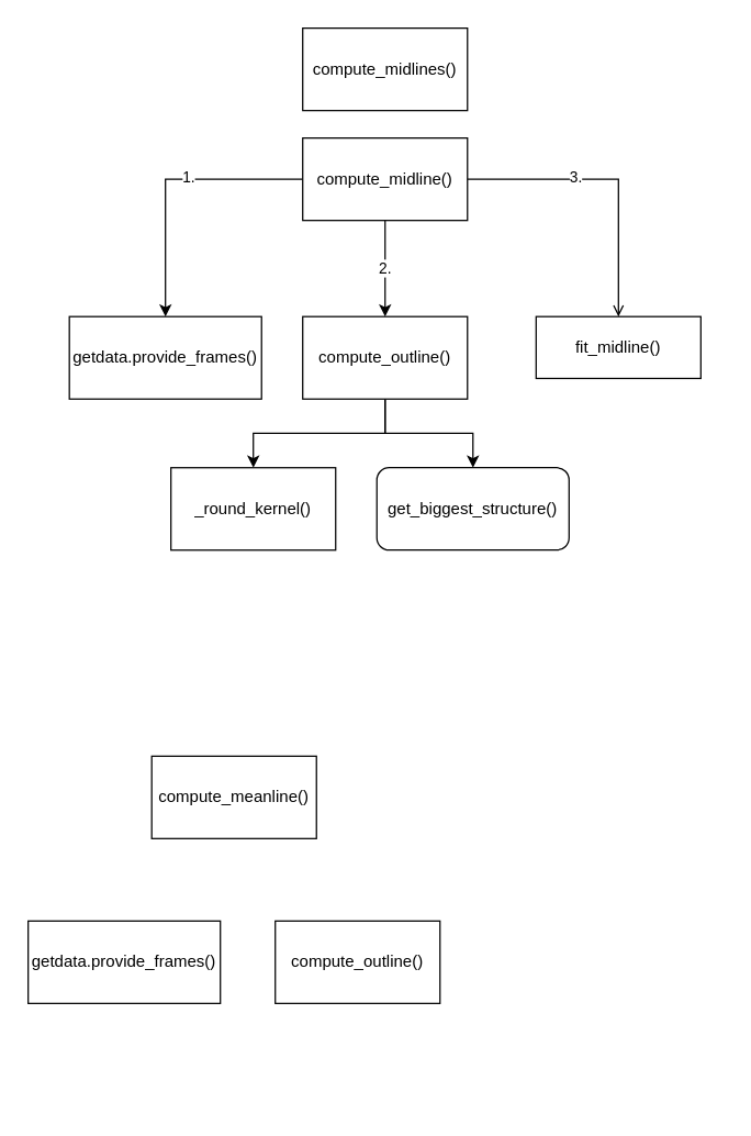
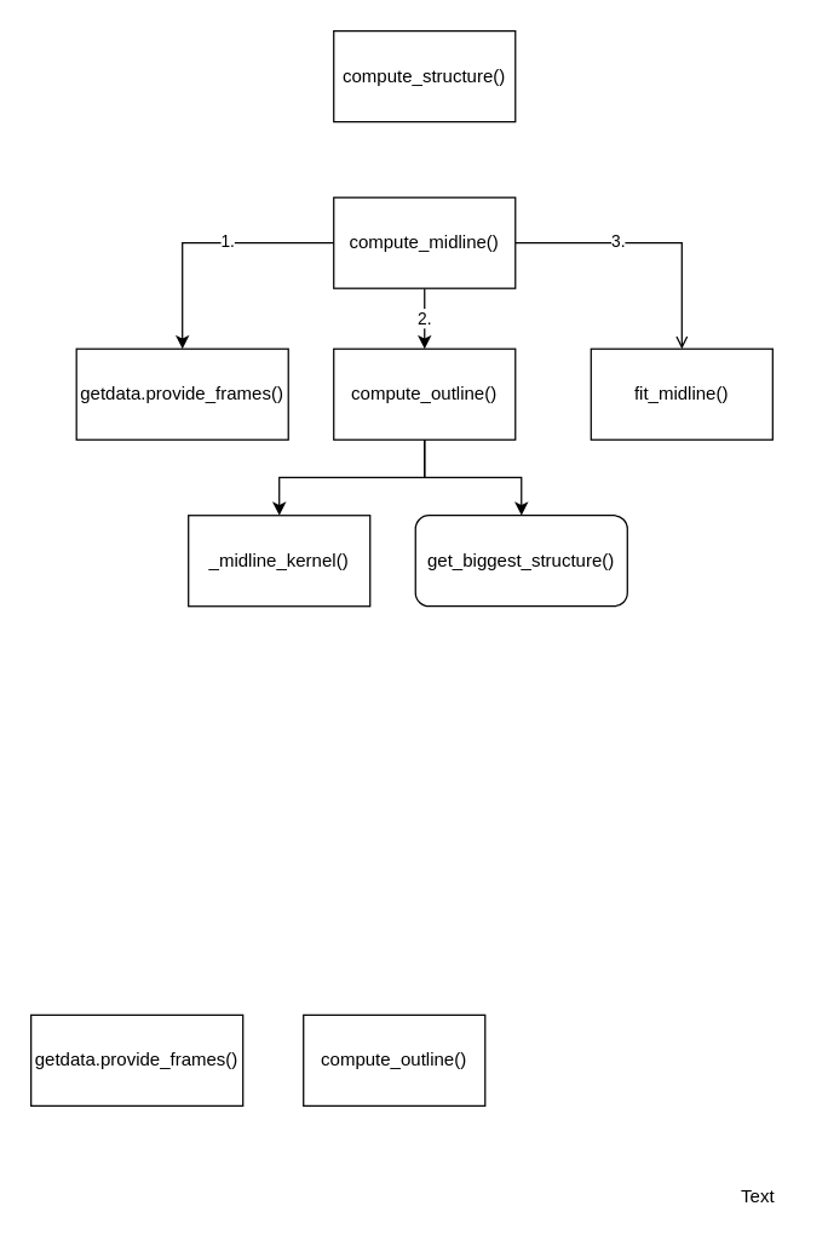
  <mxCell id="0" />
  <mxCell id="1" parent="0" />
- <mxCell id="2" value="compute_midlines()" style="rounded=0;whiteSpace=wrap;html=1;" parent="1" vertex="1"><mxGeometry x="220" y="20" width="120" height="60" as="geometry" /></mxCell>
+ <mxCell id="2" value="compute_structure()" style="rounded=0;whiteSpace=wrap;html=1;" parent="1" vertex="1"><mxGeometry x="220" y="20" width="120" height="60" as="geometry" /></mxCell>
  <mxCell id="3" style="edgeStyle=orthogonalEdgeStyle;rounded=0;orthogonalLoop=1;jettySize=auto;html=1;" parent="1" source="8" target="15" edge="1"><mxGeometry relative="1" as="geometry" /></mxCell>
  <mxCell id="4" value="1." style="edgeLabel;html=1;align=center;verticalAlign=middle;resizable=0;points=[];" parent="3" vertex="1" connectable="0"><mxGeometry x="-0.165" y="-2" relative="1" as="geometry"><mxPoint as="offset" /></mxGeometry></mxCell>
  <mxCell id="5" value="2." style="edgeStyle=orthogonalEdgeStyle;rounded=0;orthogonalLoop=1;jettySize=auto;html=1;" parent="1" source="8" target="11" edge="1"><mxGeometry relative="1" as="geometry" /></mxCell>
  <mxCell id="6" style="edgeStyle=orthogonalEdgeStyle;rounded=0;orthogonalLoop=1;jettySize=auto;html=1;endArrow=open;" parent="1" source="8" target="12" edge="1"><mxGeometry relative="1" as="geometry" /></mxCell>
  <mxCell id="7" value="3." style="edgeLabel;html=1;align=center;verticalAlign=middle;resizable=0;points=[];" parent="6" vertex="1" connectable="0"><mxGeometry x="-0.256" y="2" relative="1" as="geometry"><mxPoint as="offset" /></mxGeometry></mxCell>
- <mxCell id="8" value="compute_midline()" style="rounded=0;whiteSpace=wrap;html=1;" parent="1" vertex="1"><mxGeometry x="220" y="100" width="120" height="60" as="geometry" /></mxCell>
+ <mxCell id="8" value="compute_midline()" style="rounded=0;whiteSpace=wrap;html=1;" parent="1" vertex="1"><mxGeometry x="220" y="130" width="120" height="60" as="geometry" /></mxCell>
  <mxCell id="9" style="edgeStyle=orthogonalEdgeStyle;rounded=0;orthogonalLoop=1;jettySize=auto;html=1;" parent="1" source="11" target="13" edge="1"><mxGeometry relative="1" as="geometry" /></mxCell>
  <mxCell id="10" style="edgeStyle=orthogonalEdgeStyle;rounded=0;orthogonalLoop=1;jettySize=auto;html=1;" parent="1" source="11" target="14" edge="1"><mxGeometry relative="1" as="geometry" /></mxCell>
  <mxCell id="11" value="compute_outline()" style="rounded=0;whiteSpace=wrap;html=1;" parent="1" vertex="1"><mxGeometry x="220" y="230" width="120" height="60" as="geometry" /></mxCell>
- <mxCell id="12" value="fit_midline()" style="rounded=0;whiteSpace=wrap;html=1;" parent="1" vertex="1"><mxGeometry x="390" y="230" width="120" height="45" as="geometry" /></mxCell>
- <mxCell id="13" value="_round_kernel()" style="rounded=0;whiteSpace=wrap;html=1;" parent="1" vertex="1"><mxGeometry x="124" y="340" width="120" height="60" as="geometry" /></mxCell>
+ <mxCell id="12" value="fit_midline()" style="rounded=0;whiteSpace=wrap;html=1;" parent="1" vertex="1"><mxGeometry x="390" y="230" width="120" height="60" as="geometry" /></mxCell>
+ <mxCell id="13" value="_midline_kernel()" style="rounded=0;whiteSpace=wrap;html=1;" parent="1" vertex="1"><mxGeometry x="124" y="340" width="120" height="60" as="geometry" /></mxCell>
  <mxCell id="14" value="get_biggest_structure()" style="whiteSpace=wrap;html=1;rounded=1;" parent="1" vertex="1"><mxGeometry x="274" y="340" width="140" height="60" as="geometry" /></mxCell>
  <mxCell id="15" value="getdata.provide_frames()" style="rounded=0;whiteSpace=wrap;html=1;" parent="1" vertex="1"><mxGeometry x="50" y="230" width="140" height="60" as="geometry" /></mxCell>
- <mxCell id="16" value="compute_meanline()" style="rounded=0;whiteSpace=wrap;html=1;" parent="1" vertex="1"><mxGeometry x="110" y="550" width="120" height="60" as="geometry" /></mxCell>
  <mxCell id="17" value="getdata.provide_frames()" style="rounded=0;whiteSpace=wrap;html=1;" parent="1" vertex="1"><mxGeometry x="20" y="670" width="140" height="60" as="geometry" /></mxCell>
  <mxCell id="18" value="compute_outline()" style="rounded=0;whiteSpace=wrap;html=1;" vertex="1" parent="1"><mxGeometry x="200" y="670" width="120" height="60" as="geometry" /></mxCell>
+ <mxCell id="19" value="Text" style="text;html=1;align=center;verticalAlign=middle;resizable=0;points=[];autosize=1;strokeColor=none;fillColor=none;" vertex="1" parent="1"><mxGeometry x="475" y="775" width="50" height="30" as="geometry" /></mxCell>
